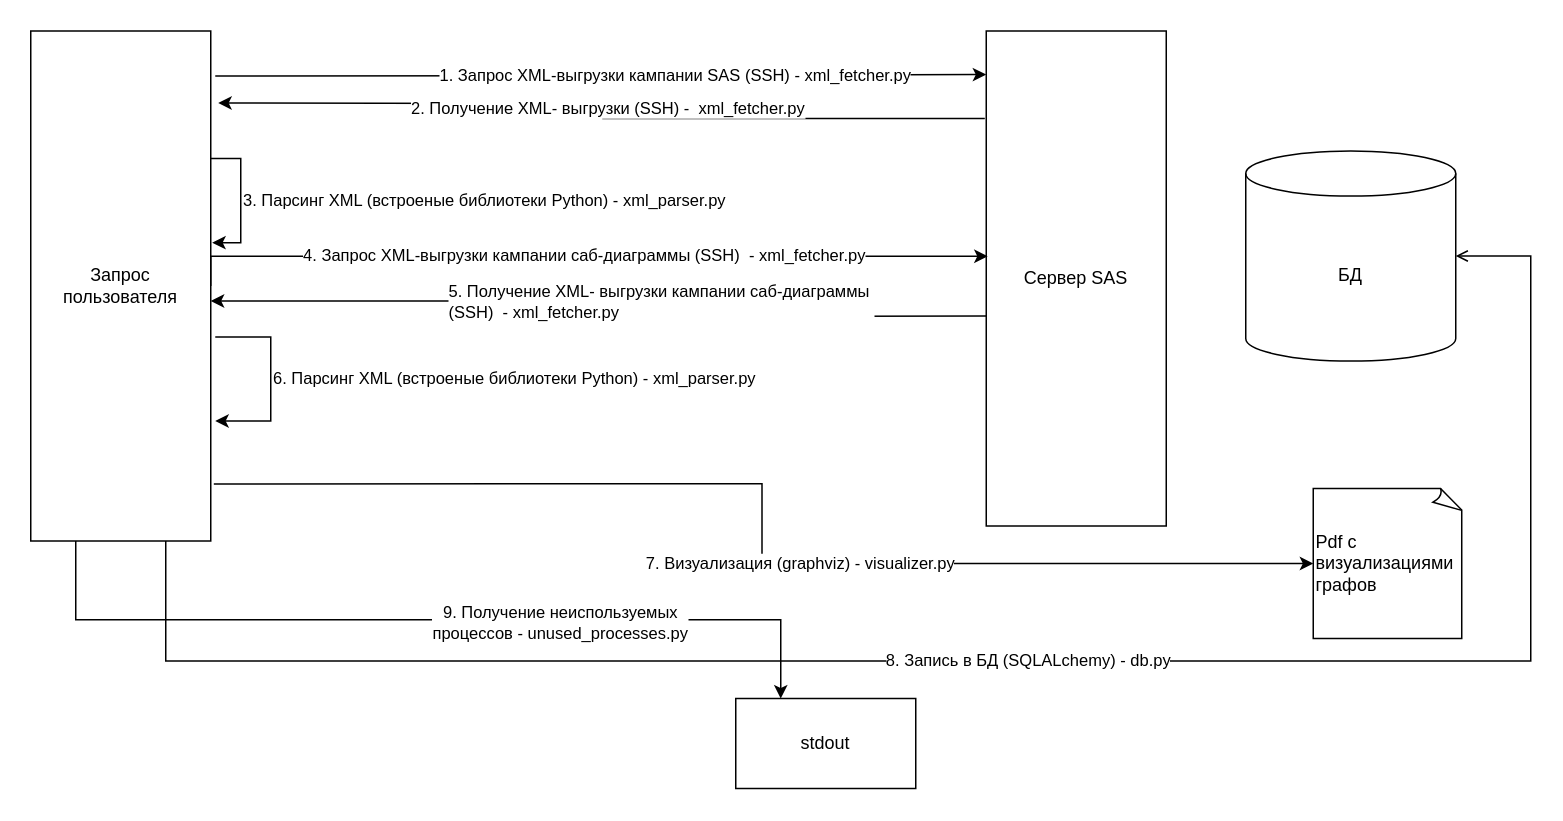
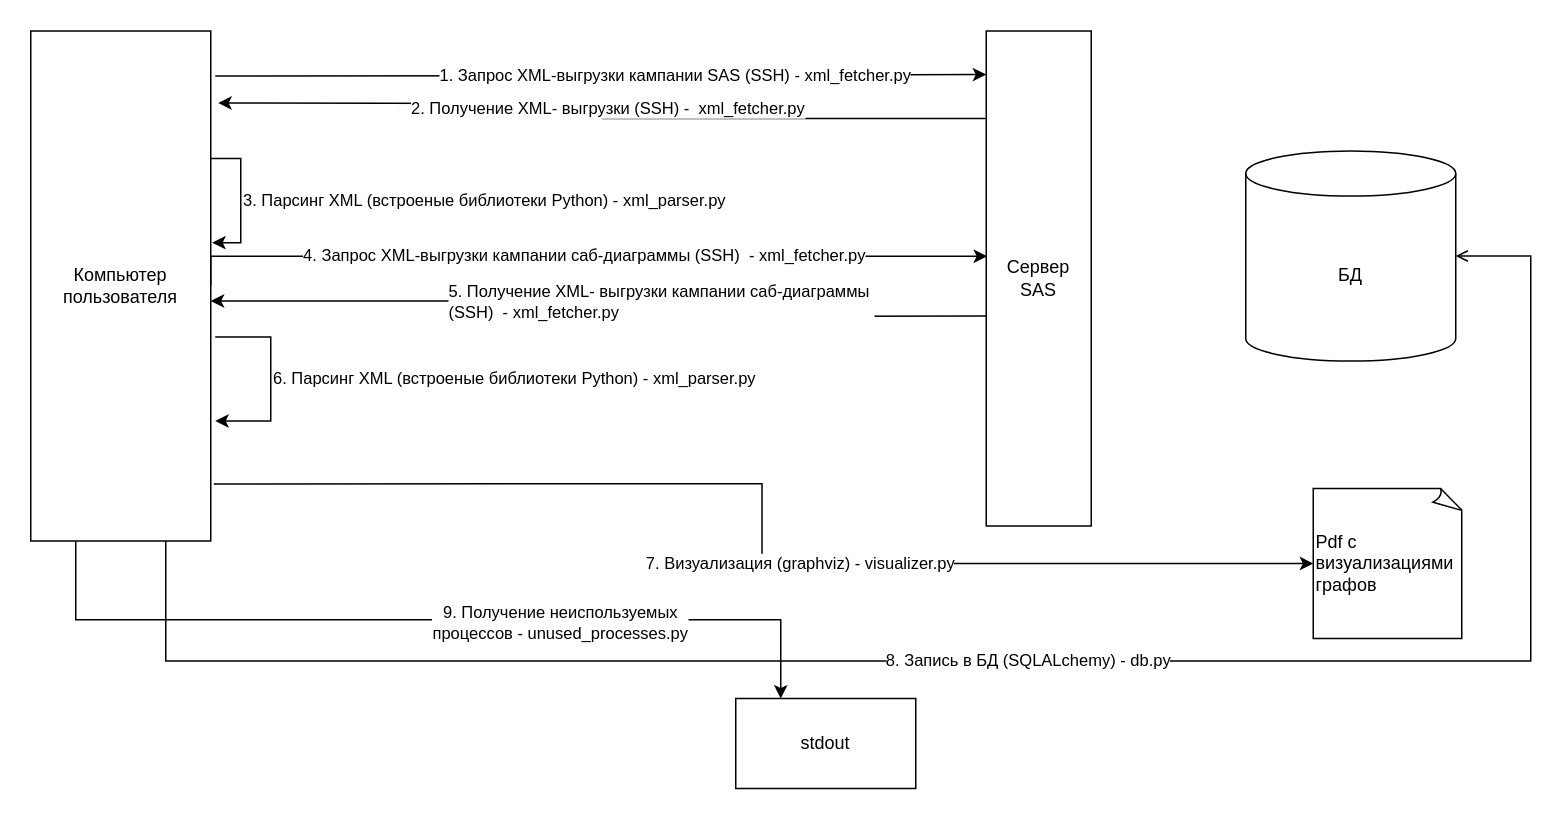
  <mxCell id="0" />
  <mxCell id="1" parent="0" />
  <mxCell id="2" style="edgeStyle=orthogonalEdgeStyle;rounded=0;orthogonalLoop=1;jettySize=auto;html=1;exitX=-0.008;exitY=0.177;exitDx=0;exitDy=0;exitPerimeter=0;" edge="1" parent="1" source="6"><mxGeometry relative="1" as="geometry"><mxPoint x="145" y="68" as="targetPoint" /></mxGeometry></mxCell>
  <mxCell id="3" value="2. Получение XML- выгрузки (SSH) -&amp;nbsp;&amp;nbsp;xml_fetcher.py" style="edgeLabel;html=1;align=left;verticalAlign=middle;resizable=0;points=[];" vertex="1" connectable="0" parent="2"><mxGeometry x="0.513" y="3" relative="1" as="geometry"><mxPoint as="offset" /></mxGeometry></mxCell>
  <mxCell id="4" style="edgeStyle=orthogonalEdgeStyle;rounded=0;orthogonalLoop=1;jettySize=auto;html=1;exitX=0;exitY=0.576;exitDx=0;exitDy=0;exitPerimeter=0;" edge="1" parent="1" source="6" target="16"><mxGeometry relative="1" as="geometry"><Array as="points"><mxPoint x="570" y="210" /><mxPoint x="570" y="200" /></Array></mxGeometry></mxCell>
  <mxCell id="5" value="&lt;span&gt;5. Получение XML- выгрузки&amp;nbsp;&lt;/span&gt;кампании саб-диаграммы&amp;nbsp;&lt;span&gt;&lt;br&gt;(SSH)&amp;nbsp;&lt;/span&gt;&amp;nbsp;- xml_fetcher.py" style="edgeLabel;html=1;align=left;verticalAlign=middle;resizable=0;points=[];" vertex="1" connectable="0" parent="4"><mxGeometry x="0.405" relative="1" as="geometry"><mxPoint as="offset" /></mxGeometry></mxCell>
- <mxCell id="6" value="Сервер SAS" style="rounded=0;whiteSpace=wrap;html=1;" vertex="1" parent="1"><mxGeometry x="657" y="20" width="120" height="330" as="geometry" /></mxCell>
+ <mxCell id="6" value="Сервер SAS" style="rounded=0;whiteSpace=wrap;html=1;" vertex="1" parent="1"><mxGeometry x="657" y="20" width="70" height="330" as="geometry" /></mxCell>
  <mxCell id="7" style="edgeStyle=orthogonalEdgeStyle;rounded=0;orthogonalLoop=1;jettySize=auto;html=1;exitX=1.025;exitY=0.088;exitDx=0;exitDy=0;entryX=0;entryY=0.088;entryDx=0;entryDy=0;exitPerimeter=0;entryPerimeter=0;" edge="1" parent="1" source="16" target="6"><mxGeometry relative="1" as="geometry" /></mxCell>
  <mxCell id="8" value="1. Запрос XML-выгрузки кампании SAS (SSH) - xml_fetcher.py" style="edgeLabel;html=1;align=left;verticalAlign=middle;resizable=0;points=[];" vertex="1" connectable="0" parent="7"><mxGeometry x="-0.427" relative="1" as="geometry"><mxPoint as="offset" /></mxGeometry></mxCell>
  <mxCell id="9" style="edgeStyle=orthogonalEdgeStyle;rounded=0;orthogonalLoop=1;jettySize=auto;html=1;exitX=1.017;exitY=0.888;exitDx=0;exitDy=0;entryX=0;entryY=0.5;entryDx=0;entryDy=0;entryPerimeter=0;exitPerimeter=0;" edge="1" parent="1" source="16" target="17"><mxGeometry relative="1" as="geometry"><mxPoint x="85" y="406" as="targetPoint" /></mxGeometry></mxCell>
  <mxCell id="10" value="7. Визуализация (graphviz) - visualizer.py" style="edgeLabel;html=1;align=center;verticalAlign=middle;resizable=0;points=[];" vertex="1" connectable="0" parent="9"><mxGeometry x="0.13" y="1" relative="1" as="geometry"><mxPoint as="offset" /></mxGeometry></mxCell>
  <mxCell id="11" value="8. Запись в БД (SQLALchemy) - db.py" style="edgeStyle=orthogonalEdgeStyle;rounded=0;orthogonalLoop=1;jettySize=auto;html=1;exitX=0.75;exitY=1;exitDx=0;exitDy=0;entryX=1;entryY=0.5;entryDx=0;entryDy=0;entryPerimeter=0;endArrow=open;" edge="1" parent="1" source="16" target="20"><mxGeometry relative="1" as="geometry"><mxPoint x="1060" y="510" as="targetPoint" /><Array as="points"><mxPoint x="110" y="440" /><mxPoint x="1020" y="440" /><mxPoint x="1020" y="170" /></Array></mxGeometry></mxCell>
  <mxCell id="12" value="3. Парсинг XML (встроеные библиотеки Python) - xml_parser.py" style="edgeStyle=orthogonalEdgeStyle;rounded=0;orthogonalLoop=1;jettySize=auto;html=1;exitX=1;exitY=0.25;exitDx=0;exitDy=0;entryX=1.008;entryY=0.415;entryDx=0;entryDy=0;entryPerimeter=0;align=left;" edge="1" parent="1" source="16" target="16"><mxGeometry relative="1" as="geometry"><mxPoint x="150" y="130" as="targetPoint" /></mxGeometry></mxCell>
  <mxCell id="13" value="&lt;span style=&quot;text-align: left&quot;&gt;4. Запрос XML-выгрузки кампании саб-диаграммы (SSH)&amp;nbsp;&lt;/span&gt;&lt;span style=&quot;text-align: left&quot;&gt;&amp;nbsp;- xml_fetcher.py&lt;/span&gt;" style="edgeStyle=orthogonalEdgeStyle;rounded=0;orthogonalLoop=1;jettySize=auto;html=1;exitX=1;exitY=0.5;exitDx=0;exitDy=0;entryX=0.008;entryY=0.455;entryDx=0;entryDy=0;entryPerimeter=0;" edge="1" parent="1" source="16" target="6"><mxGeometry relative="1" as="geometry"><Array as="points"><mxPoint x="140" y="170" /></Array></mxGeometry></mxCell>
  <mxCell id="14" style="edgeStyle=orthogonalEdgeStyle;rounded=0;orthogonalLoop=1;jettySize=auto;html=1;exitX=0.25;exitY=1;exitDx=0;exitDy=0;entryX=0.25;entryY=0;entryDx=0;entryDy=0;" edge="1" parent="1" source="16" target="19"><mxGeometry relative="1" as="geometry" /></mxCell>
  <mxCell id="15" value="9. Получение неиспользуемых &lt;br&gt;процессов - unused_processes.py" style="edgeLabel;html=1;align=center;verticalAlign=middle;resizable=0;points=[];" vertex="1" connectable="0" parent="14"><mxGeometry x="0.304" y="-2" relative="1" as="geometry"><mxPoint as="offset" /></mxGeometry></mxCell>
- <mxCell id="16" value="Запрос пользователя" style="rounded=0;whiteSpace=wrap;html=1;" vertex="1" parent="1"><mxGeometry x="20" y="20" width="120" height="340" as="geometry" /></mxCell>
+ <mxCell id="16" value="Компьютер пользователя" style="rounded=0;whiteSpace=wrap;html=1;" vertex="1" parent="1"><mxGeometry x="20" y="20" width="120" height="340" as="geometry" /></mxCell>
  <mxCell id="17" value="Pdf с визуализациями графов" style="whiteSpace=wrap;html=1;shape=mxgraph.basic.document;align=left;" vertex="1" parent="1"><mxGeometry x="875" y="325" width="100" height="100" as="geometry" /></mxCell>
  <mxCell id="18" value="6. Парсинг XML (встроеные библиотеки Python) - xml_parser.py" style="edgeStyle=orthogonalEdgeStyle;rounded=0;orthogonalLoop=1;jettySize=auto;html=1;exitX=1.025;exitY=0.6;exitDx=0;exitDy=0;align=left;exitPerimeter=0;" edge="1" parent="1" source="16"><mxGeometry relative="1" as="geometry"><mxPoint x="143" y="280" as="targetPoint" /><mxPoint x="150" y="223.9" as="sourcePoint" /><Array as="points"><mxPoint x="180" y="224" /><mxPoint x="180" y="280" /></Array></mxGeometry></mxCell>
  <mxCell id="19" value="stdout" style="rounded=0;whiteSpace=wrap;html=1;align=center;" vertex="1" parent="1"><mxGeometry x="490" y="465" width="120" height="60" as="geometry" /></mxCell>
  <mxCell id="20" value="БД" style="shape=cylinder3;whiteSpace=wrap;html=1;boundedLbl=1;backgroundOutline=1;size=15;" vertex="1" parent="1"><mxGeometry x="830" y="100" width="140" height="140" as="geometry" /></mxCell>
